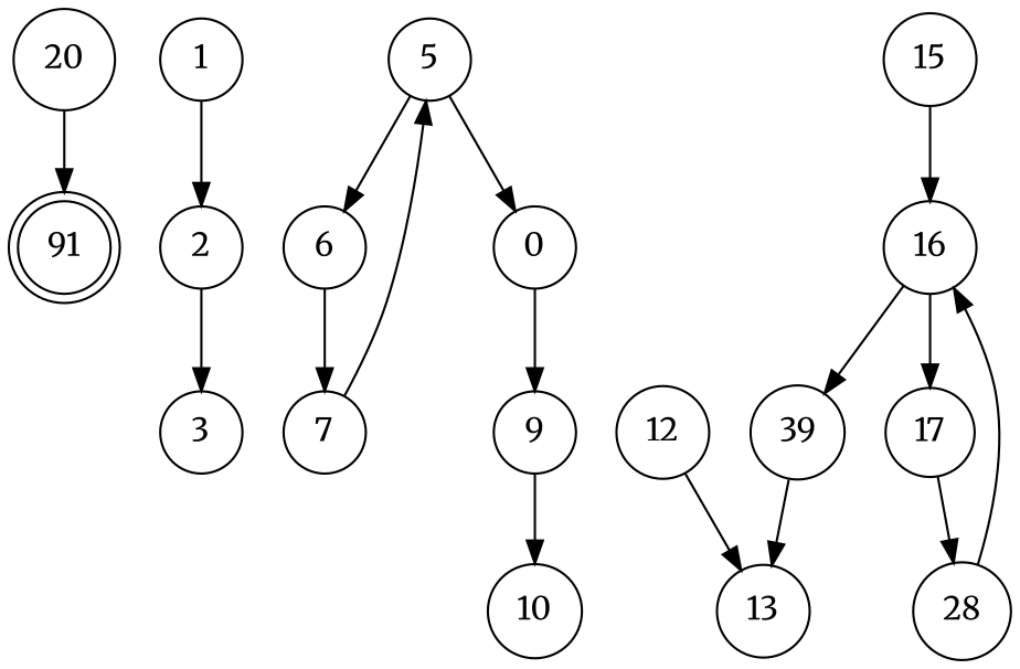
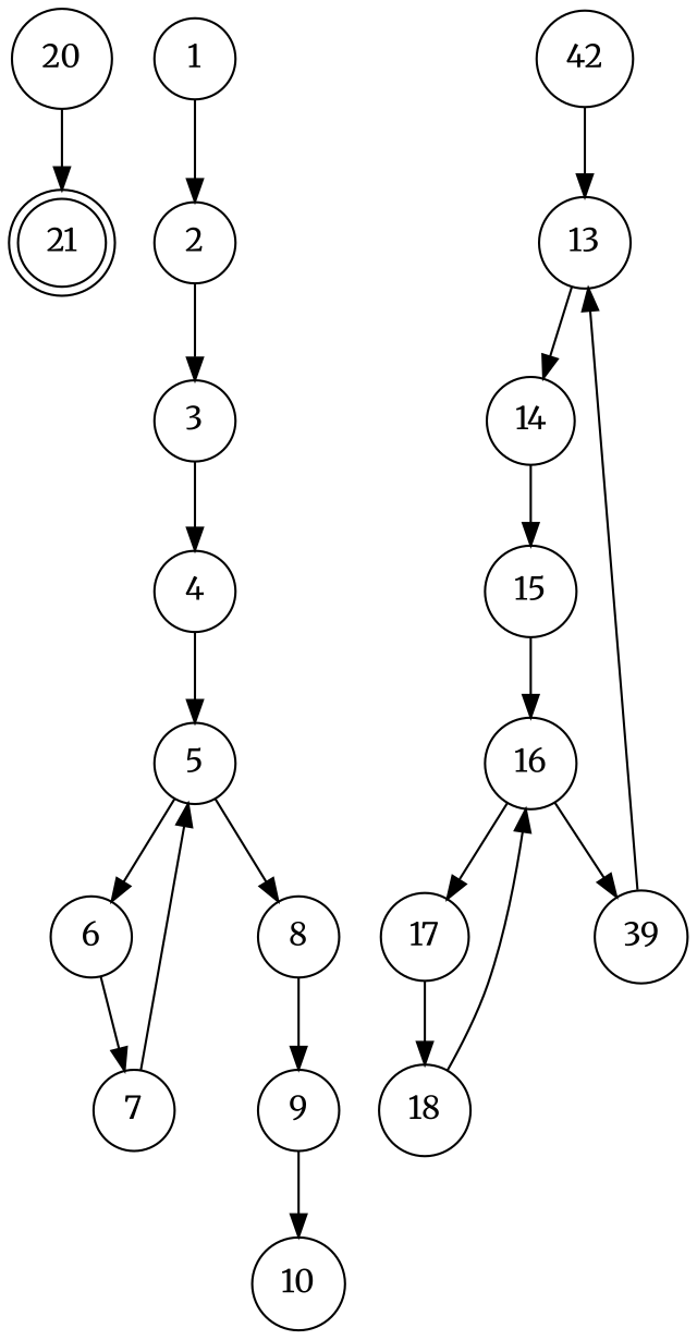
  digraph {
    fontname=Merriweather
    node [fontname=Merriweather shape=circle]
    edge [fontname=Merriweather]
-   21 [shape=doublecircle label=91]
+   21 [shape=doublecircle]
    1
    2
    3
+   4
    5
    6
-   8 [label=0]
+   8
    7
    9
    10
-   12
+   12 [label=42]
    13
+   14
    15
    20
    16
    17
    n19 [label=39]
-   18 [label=28]
+   18
    1 -> 2
    2 -> 3
+   3 -> 4
+   4 -> 5
    5 -> 6
    5 -> 8
    6 -> 7
    8 -> 9
    7 -> 5
    9 -> 10
    12 -> 13
+   13 -> 14
+   14 -> 15
    15 -> 16
    20 -> 21
    16 -> 17
    16 -> n19
    17 -> 18
    n19 -> 13
    18 -> 16
  }
